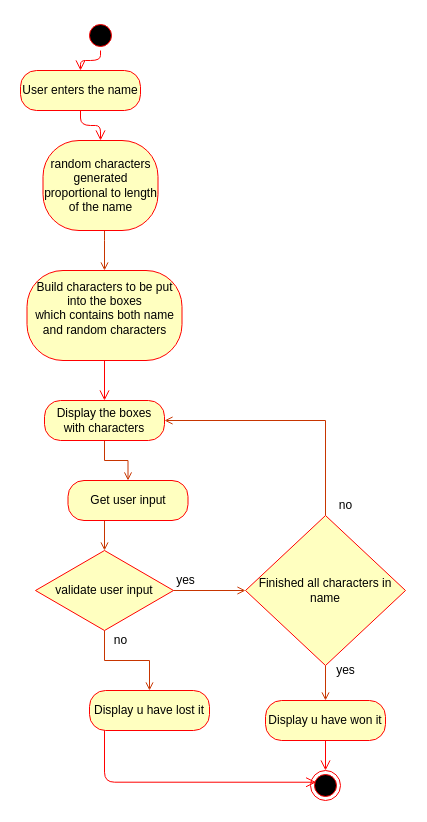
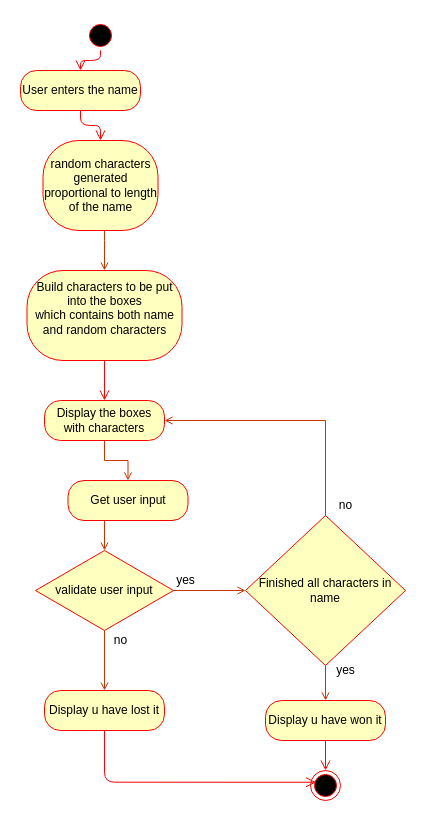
  <mxCell id="0" />
  <mxCell id="1" parent="0" />
  <mxCell id="2" value="" style="ellipse;html=1;shape=startState;fillColor=#000000;strokeColor=#ff0000;" vertex="1" parent="1"><mxGeometry x="85" y="20" width="30" height="30" as="geometry" /></mxCell>
  <mxCell id="3" value="" style="edgeStyle=orthogonalEdgeStyle;html=1;verticalAlign=bottom;endArrow=open;endSize=8;strokeColor=#ff0000;entryX=0.5;entryY=0;entryDx=0;entryDy=0;" edge="1" source="2" parent="1" target="4"><mxGeometry relative="1" as="geometry"><mxPoint x="100" y="100" as="targetPoint" /></mxGeometry></mxCell>
  <mxCell id="4" value="&lt;div&gt;User enters the name&lt;/div&gt;" style="rounded=1;whiteSpace=wrap;html=1;arcSize=40;fontColor=#000000;fillColor=#ffffc0;strokeColor=#ff0000;" vertex="1" parent="1"><mxGeometry x="20" y="70" width="120" height="40" as="geometry" /></mxCell>
  <mxCell id="5" value="" style="edgeStyle=orthogonalEdgeStyle;html=1;verticalAlign=bottom;endArrow=open;endSize=8;strokeColor=#ff0000;entryX=0.5;entryY=0;entryDx=0;entryDy=0;" edge="1" source="4" parent="1" target="7"><mxGeometry relative="1" as="geometry"><mxPoint x="100" y="200" as="targetPoint" /></mxGeometry></mxCell>
  <mxCell id="6" style="edgeStyle=orthogonalEdgeStyle;rounded=0;orthogonalLoop=1;jettySize=auto;html=1;entryX=0.5;entryY=0;entryDx=0;entryDy=0;fillColor=#fa6800;strokeColor=#C73500;endArrow=open;endFill=0;" edge="1" parent="1" source="7" target="8"><mxGeometry relative="1" as="geometry"><Array as="points"><mxPoint x="104" y="240" /><mxPoint x="104" y="240" /></Array></mxGeometry></mxCell>
  <mxCell id="7" value="&lt;div&gt;random characters generated proportional to length of the name&lt;/div&gt;" style="rounded=1;whiteSpace=wrap;html=1;arcSize=40;fontColor=#000000;fillColor=#ffffc0;strokeColor=#ff0000;" vertex="1" parent="1"><mxGeometry x="42.5" y="140" width="115" height="90" as="geometry" /></mxCell>
  <mxCell id="8" value="&lt;div&gt;Build characters to be put into the boxes&lt;/div&gt;&lt;div&gt;which contains both name and random characters &lt;br&gt;&lt;/div&gt;&lt;div&gt;&lt;br&gt;&lt;/div&gt;" style="rounded=1;whiteSpace=wrap;html=1;arcSize=40;fontColor=#000000;fillColor=#ffffc0;strokeColor=#ff0000;" vertex="1" parent="1"><mxGeometry x="26.5" y="270" width="155" height="90" as="geometry" /></mxCell>
  <mxCell id="9" value="" style="edgeStyle=orthogonalEdgeStyle;html=1;verticalAlign=bottom;endArrow=open;endSize=8;strokeColor=#ff0000;entryX=0.5;entryY=0;entryDx=0;entryDy=0;" edge="1" source="8" parent="1" target="11"><mxGeometry relative="1" as="geometry"><mxPoint x="100" y="430" as="targetPoint" /></mxGeometry></mxCell>
  <mxCell id="10" style="edgeStyle=orthogonalEdgeStyle;rounded=0;orthogonalLoop=1;jettySize=auto;html=1;entryX=0.5;entryY=0;entryDx=0;entryDy=0;endArrow=open;endFill=0;fillColor=#fa6800;strokeColor=#C73500;" edge="1" parent="1" source="11" target="13"><mxGeometry relative="1" as="geometry" /></mxCell>
  <mxCell id="11" value="Display the boxes with characters " style="rounded=1;whiteSpace=wrap;html=1;arcSize=40;fontColor=#000000;fillColor=#ffffc0;strokeColor=#ff0000;" vertex="1" parent="1"><mxGeometry x="44" y="400" width="120" height="40" as="geometry" /></mxCell>
  <mxCell id="12" style="edgeStyle=orthogonalEdgeStyle;rounded=0;orthogonalLoop=1;jettySize=auto;html=1;exitX=0.5;exitY=1;exitDx=0;exitDy=0;entryX=0.5;entryY=0;entryDx=0;entryDy=0;endArrow=open;endFill=0;fillColor=#fa6800;strokeColor=#C73500;" edge="1" parent="1" source="13" target="16"><mxGeometry relative="1" as="geometry" /></mxCell>
  <mxCell id="13" value="&lt;div&gt;Get user input&lt;/div&gt;" style="rounded=1;whiteSpace=wrap;html=1;arcSize=40;fontColor=#000000;fillColor=#ffffc0;strokeColor=#ff0000;" vertex="1" parent="1"><mxGeometry x="67.5" y="480" width="120" height="40" as="geometry" /></mxCell>
  <mxCell id="14" style="edgeStyle=orthogonalEdgeStyle;rounded=0;orthogonalLoop=1;jettySize=auto;html=1;entryX=0;entryY=0.5;entryDx=0;entryDy=0;endArrow=open;endFill=0;fillColor=#fa6800;strokeColor=#C73500;" edge="1" parent="1" source="16" target="19"><mxGeometry relative="1" as="geometry" /></mxCell>
  <mxCell id="15" style="edgeStyle=orthogonalEdgeStyle;rounded=0;orthogonalLoop=1;jettySize=auto;html=1;endArrow=open;endFill=0;entryX=0.5;entryY=0;entryDx=0;entryDy=0;fillColor=#fa6800;strokeColor=#C73500;" edge="1" parent="1" source="16" target="27"><mxGeometry relative="1" as="geometry"><mxPoint x="103" y="670" as="targetPoint" /></mxGeometry></mxCell>
  <mxCell id="16" value="validate user input" style="rhombus;whiteSpace=wrap;html=1;fillColor=#ffffc0;strokeColor=#ff0000;" vertex="1" parent="1"><mxGeometry x="35" y="550" width="138" height="80" as="geometry" /></mxCell>
  <mxCell id="17" style="edgeStyle=orthogonalEdgeStyle;rounded=0;orthogonalLoop=1;jettySize=auto;html=1;endArrow=open;endFill=0;entryX=1;entryY=0.5;entryDx=0;entryDy=0;fillColor=#fa6800;strokeColor=#C73500;" edge="1" parent="1" source="19" target="11"><mxGeometry relative="1" as="geometry"><mxPoint x="325" y="410" as="targetPoint" /><Array as="points"><mxPoint x="325" y="420" /></Array></mxGeometry></mxCell>
  <mxCell id="18" style="edgeStyle=orthogonalEdgeStyle;rounded=0;orthogonalLoop=1;jettySize=auto;html=1;exitX=0.5;exitY=1;exitDx=0;exitDy=0;endArrow=open;endFill=0;fillColor=#fa6800;strokeColor=#C73500;" edge="1" parent="1" source="19" target="22"><mxGeometry relative="1" as="geometry"><mxPoint x="325" y="720" as="targetPoint" /></mxGeometry></mxCell>
  <mxCell id="19" value="&lt;div&gt;Finished all characters in name&lt;/div&gt;" style="rhombus;whiteSpace=wrap;html=1;fillColor=#ffffc0;strokeColor=#ff0000;" vertex="1" parent="1"><mxGeometry x="245" y="515" width="160" height="150" as="geometry" /></mxCell>
  <mxCell id="20" value="&lt;div&gt;yes&lt;/div&gt;" style="text;html=1;align=center;verticalAlign=middle;resizable=0;points=[];autosize=1;strokeColor=none;" vertex="1" parent="1"><mxGeometry x="170" y="570" width="30" height="20" as="geometry" /></mxCell>
  <mxCell id="21" value="no" style="text;html=1;align=center;verticalAlign=middle;resizable=0;points=[];autosize=1;strokeColor=none;" vertex="1" parent="1"><mxGeometry x="330" y="495" width="30" height="20" as="geometry" /></mxCell>
  <mxCell id="22" value="Display u have won it" style="rounded=1;whiteSpace=wrap;html=1;arcSize=40;fontColor=#000000;fillColor=#ffffc0;strokeColor=#ff0000;" vertex="1" parent="1"><mxGeometry x="265" y="700" width="120" height="40" as="geometry" /></mxCell>
  <mxCell id="23" value="" style="edgeStyle=orthogonalEdgeStyle;html=1;verticalAlign=bottom;endArrow=open;endSize=8;strokeColor=#ff0000;entryX=0.5;entryY=0;entryDx=0;entryDy=0;" edge="1" source="22" parent="1" target="24"><mxGeometry relative="1" as="geometry"><mxPoint x="325" y="790" as="targetPoint" /></mxGeometry></mxCell>
  <mxCell id="24" value="" style="ellipse;html=1;shape=endState;fillColor=#000000;strokeColor=#ff0000;" vertex="1" parent="1"><mxGeometry x="310" y="770" width="30" height="30" as="geometry" /></mxCell>
  <mxCell id="25" value="&lt;div&gt;no&lt;/div&gt;" style="text;html=1;align=center;verticalAlign=middle;resizable=0;points=[];autosize=1;strokeColor=none;" vertex="1" parent="1"><mxGeometry x="105" y="630" width="30" height="20" as="geometry" /></mxCell>
  <mxCell id="26" value="yes" style="text;html=1;align=center;verticalAlign=middle;resizable=0;points=[];autosize=1;strokeColor=none;" vertex="1" parent="1"><mxGeometry x="330" y="660" width="30" height="20" as="geometry" /></mxCell>
- <mxCell id="27" value="Display u have lost it" style="rounded=1;whiteSpace=wrap;html=1;arcSize=40;fontColor=#000000;fillColor=#ffffc0;strokeColor=#ff0000;" vertex="1" parent="1"><mxGeometry x="89" y="690" width="120" height="40" as="geometry" /></mxCell>
+ <mxCell id="27" value="Display u have lost it" style="rounded=1;whiteSpace=wrap;html=1;arcSize=40;fontColor=#000000;fillColor=#ffffc0;strokeColor=#ff0000;" vertex="1" parent="1"><mxGeometry x="44" y="690" width="120" height="40" as="geometry" /></mxCell>
  <mxCell id="28" value="" style="edgeStyle=orthogonalEdgeStyle;html=1;verticalAlign=bottom;endArrow=open;endSize=8;strokeColor=#ff0000;entryX=0.189;entryY=0.391;entryDx=0;entryDy=0;entryPerimeter=0;" edge="1" source="27" parent="1" target="24"><mxGeometry relative="1" as="geometry"><mxPoint x="104" y="780" as="targetPoint" /><Array as="points"><mxPoint x="104" y="782" /></Array></mxGeometry></mxCell>
